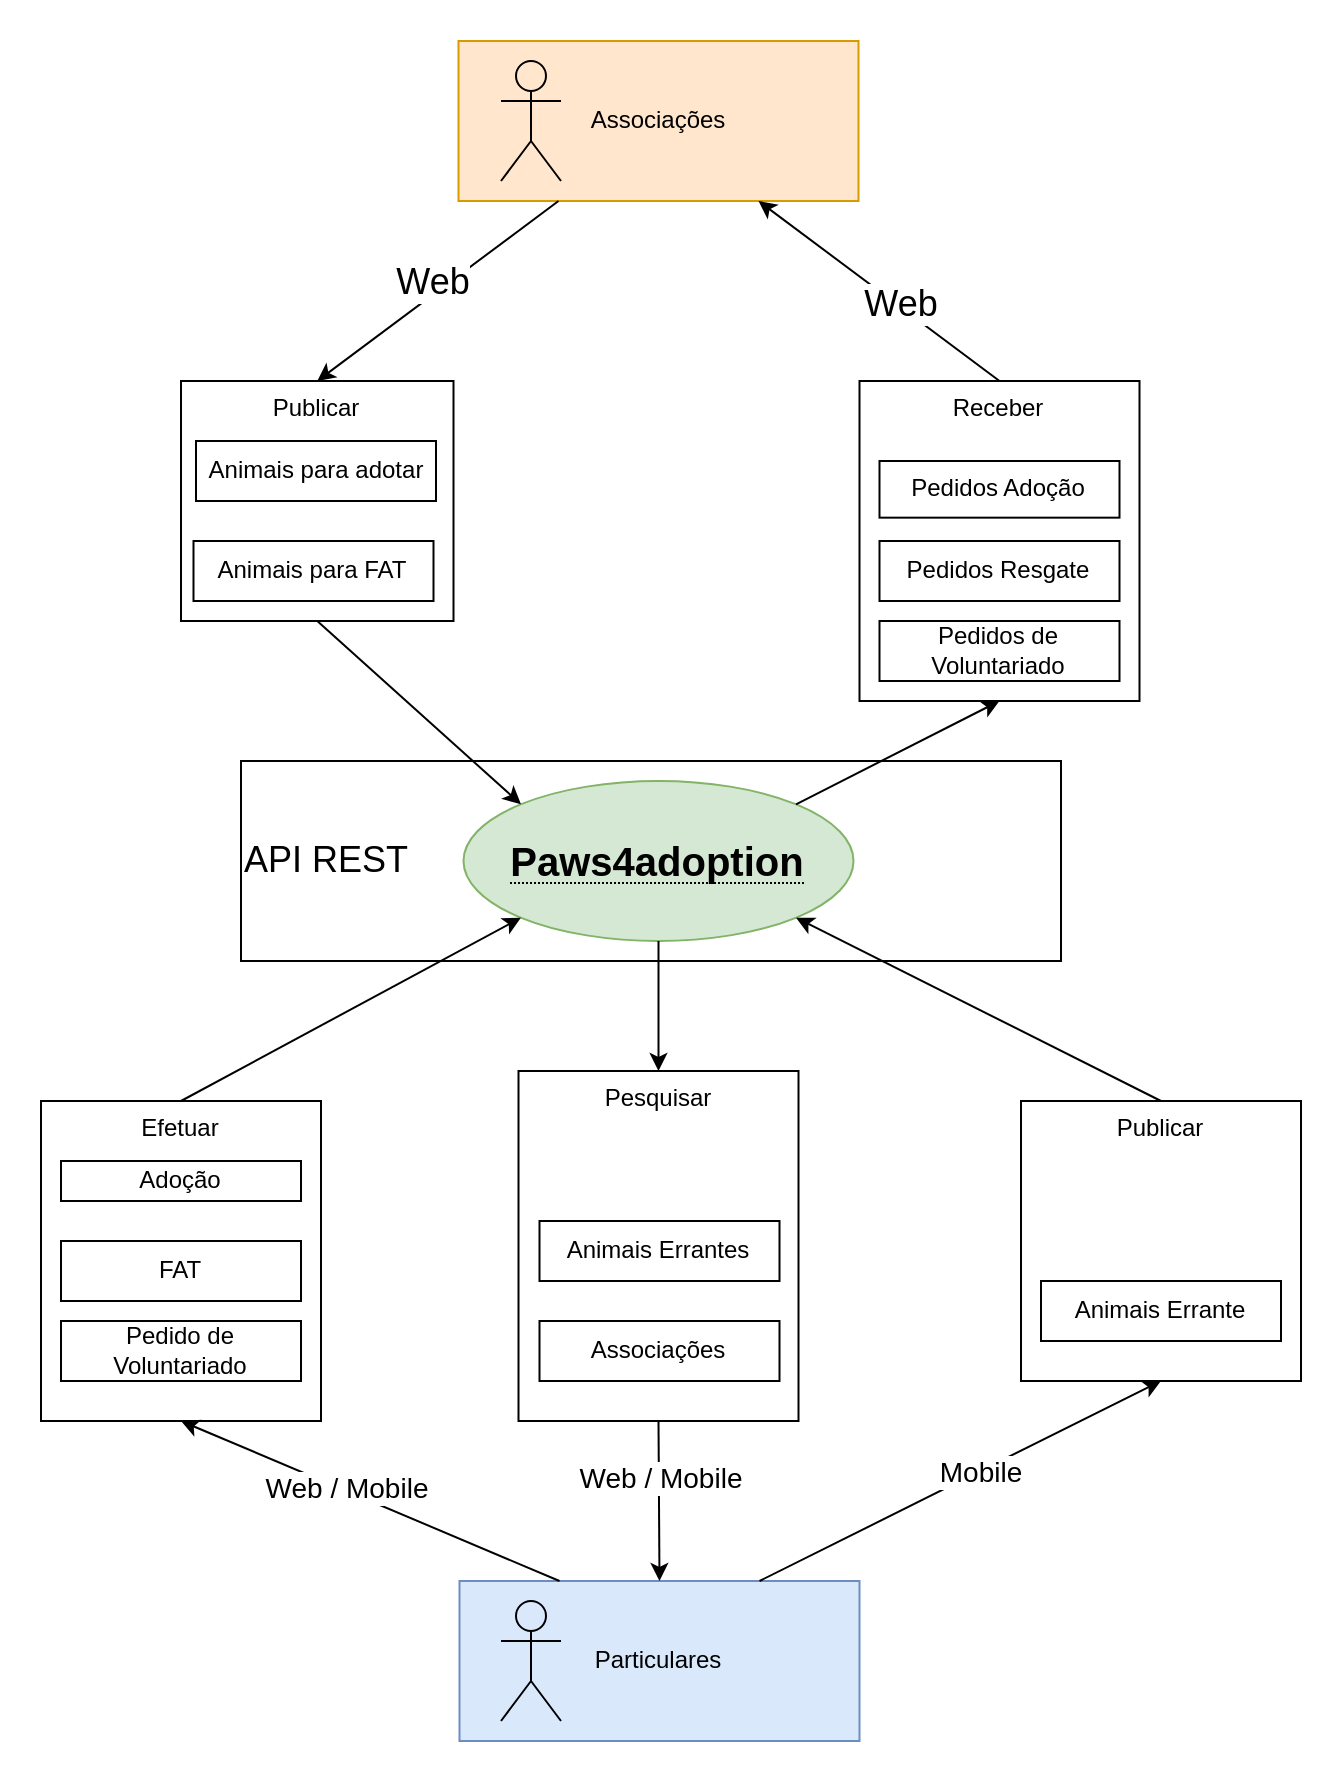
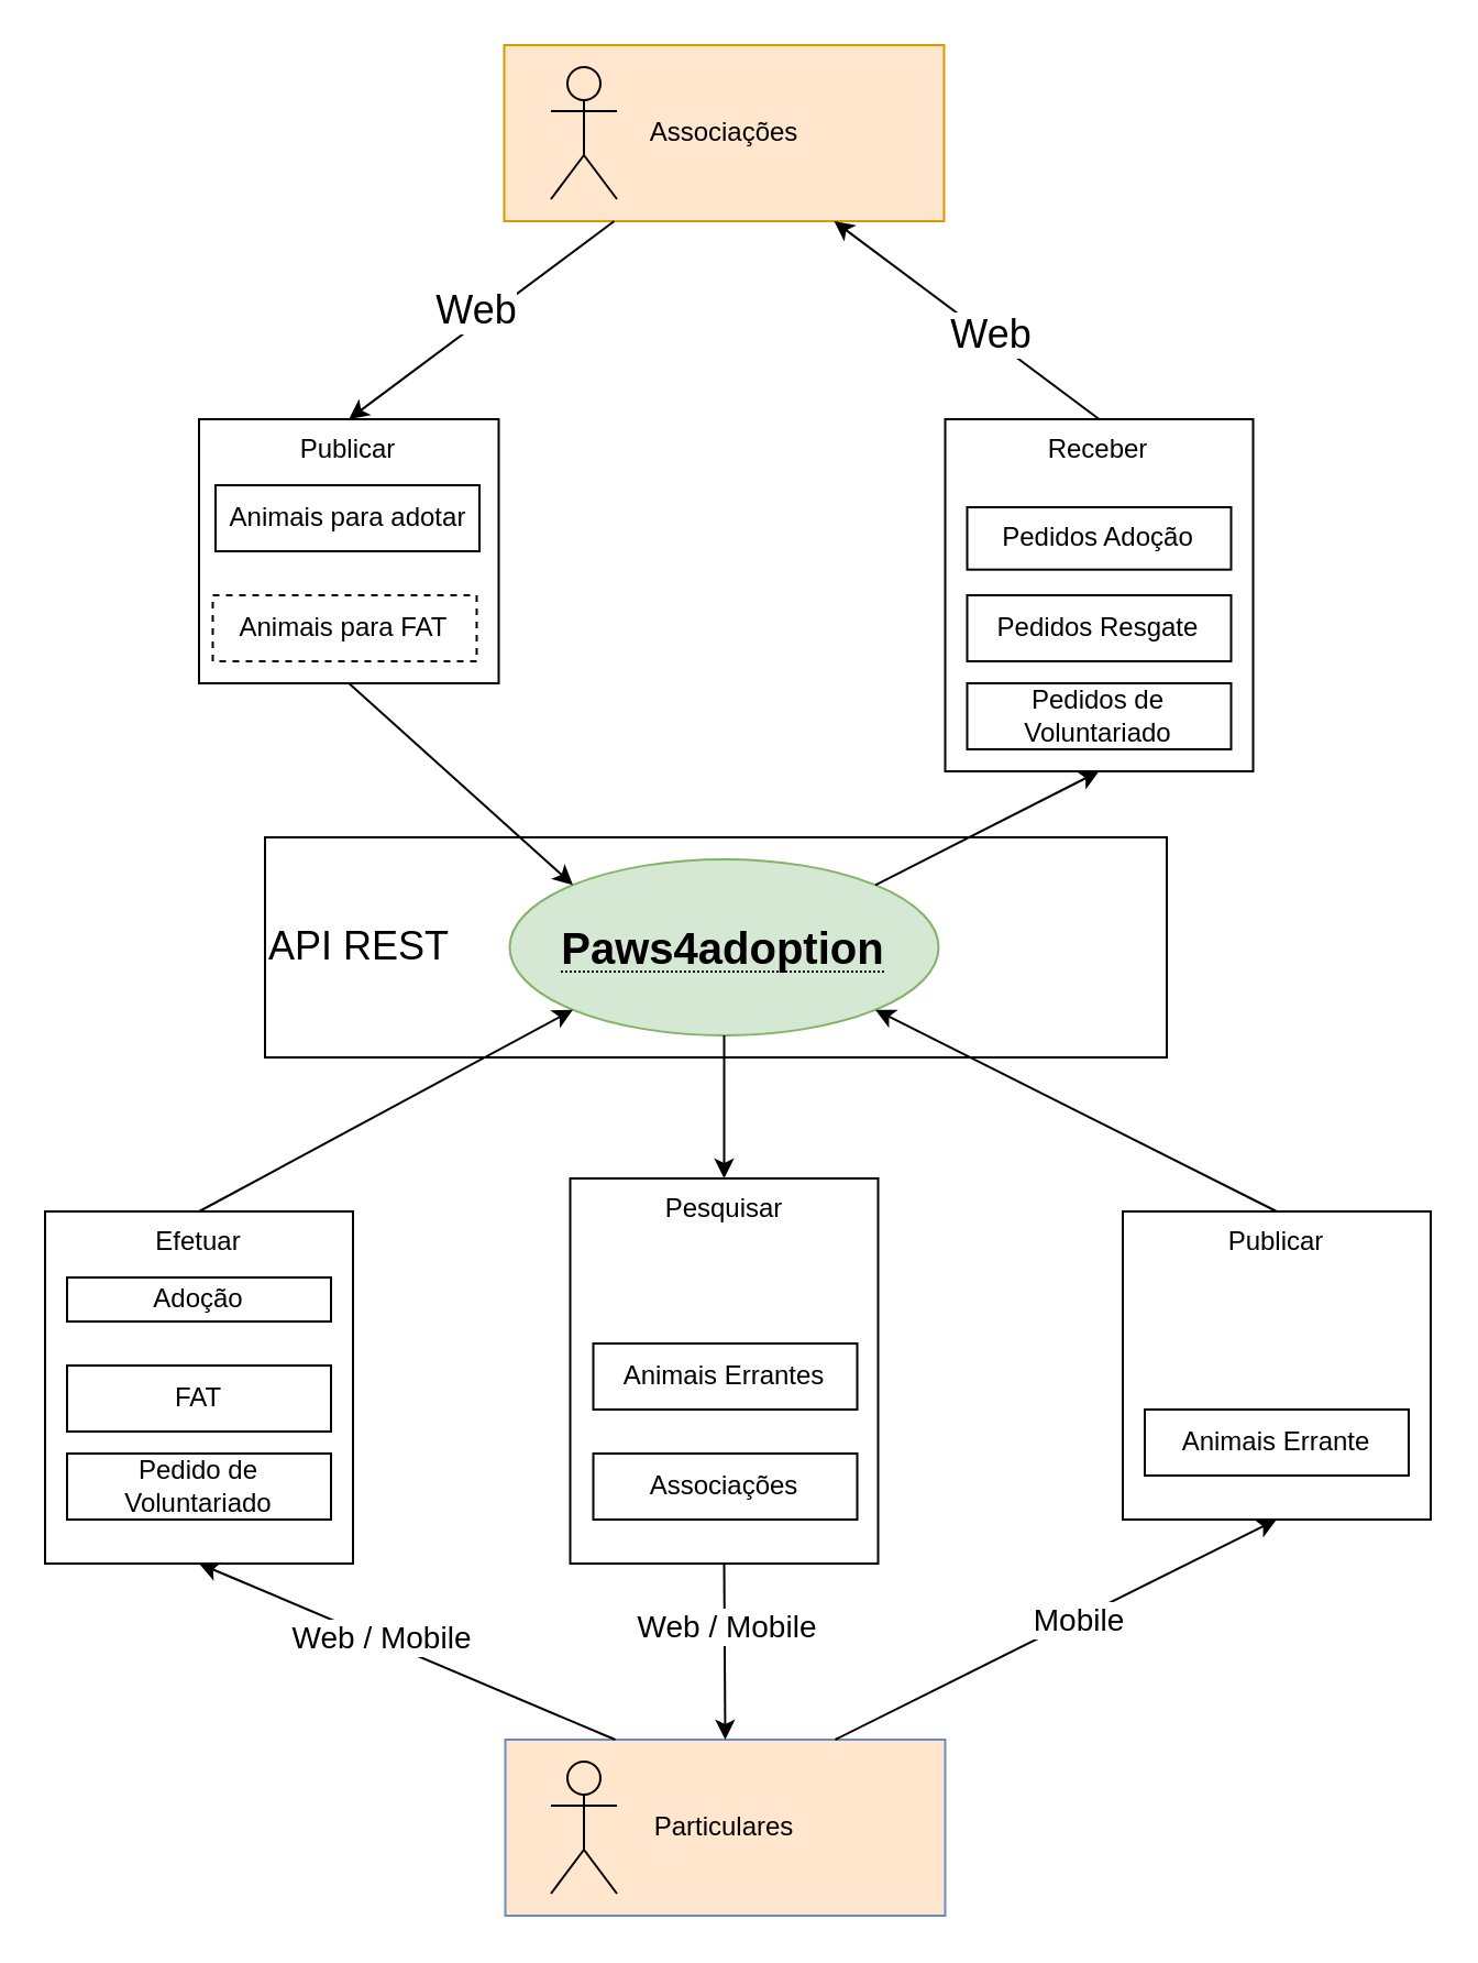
  <mxCell id="0" />
  <mxCell id="1" parent="0" />
  <mxCell id="2" value="&lt;font style=&quot;font-size: 18px&quot;&gt;API REST&lt;/font&gt;" style="rounded=0;whiteSpace=wrap;html=1;fillColor=none;align=left;labelBackgroundColor=#ffffff;" vertex="1" parent="1"><mxGeometry x="120" y="380" width="410" height="100" as="geometry" /></mxCell>
  <mxCell id="3" value="Publicar" style="rounded=0;whiteSpace=wrap;html=1;verticalAlign=top;" parent="1" vertex="1"><mxGeometry x="90" y="190" width="136.25" height="120" as="geometry" /></mxCell>
  <mxCell id="4" value="Pesquisar" style="rounded=0;whiteSpace=wrap;html=1;verticalAlign=top;" parent="1" vertex="1"><mxGeometry x="258.75" y="535" width="140" height="175" as="geometry" /></mxCell>
  <mxCell id="5" value="Publicar" style="rounded=0;whiteSpace=wrap;html=1;verticalAlign=top;" parent="1" vertex="1"><mxGeometry x="510" y="550" width="140" height="140" as="geometry" /></mxCell>
  <mxCell id="6" value="Associações" style="whiteSpace=wrap;html=1;align=center;fillColor=#ffe6cc;strokeColor=#d79b00;" parent="1" vertex="1"><mxGeometry x="228.75" y="20" width="200" height="80" as="geometry" /></mxCell>
- <mxCell id="7" value="Particulares" style="whiteSpace=wrap;html=1;align=center;fillColor=#dae8fc;strokeColor=#6c8ebf;" parent="1" vertex="1"><mxGeometry x="229.25" y="790" width="200" height="80" as="geometry" /></mxCell>
+ <mxCell id="7" value="Particulares" style="whiteSpace=wrap;html=1;align=center;fillColor=#ffe6cc;strokeColor=#6c8ebf;" parent="1" vertex="1"><mxGeometry x="229.25" y="790" width="200" height="80" as="geometry" /></mxCell>
  <mxCell id="8" value="&lt;span style=&quot;border-bottom: 1px dotted&quot;&gt;&lt;font color=&quot;#000000&quot; size=&quot;1&quot;&gt;&lt;b style=&quot;font-size: 20px&quot;&gt;Paws4adoption&lt;/b&gt;&lt;/font&gt;&lt;/span&gt;" style="ellipse;whiteSpace=wrap;html=1;align=center;fillColor=#d5e8d4;strokeColor=#82b366;" parent="1" vertex="1"><mxGeometry x="231.25" y="390" width="195" height="80" as="geometry" /></mxCell>
  <mxCell id="9" value="" style="endArrow=classic;html=1;entryX=0;entryY=0;entryDx=0;entryDy=0;exitX=0.5;exitY=1;exitDx=0;exitDy=0;" parent="1" source="3" target="8" edge="1"><mxGeometry width="50" height="50" relative="1" as="geometry"><mxPoint x="240" y="310" as="sourcePoint" /><mxPoint x="340" y="290" as="targetPoint" /></mxGeometry></mxCell>
  <mxCell id="10" value="Animais para adotar" style="rounded=0;whiteSpace=wrap;html=1;" parent="1" vertex="1"><mxGeometry x="97.5" y="220" width="120" height="30" as="geometry" /></mxCell>
  <mxCell id="11" value="" style="endArrow=classic;html=1;exitX=0.25;exitY=1;exitDx=0;exitDy=0;entryX=0.5;entryY=0;entryDx=0;entryDy=0;" parent="1" source="6" target="3" edge="1"><mxGeometry width="50" height="50" relative="1" as="geometry"><mxPoint x="330" y="150" as="sourcePoint" /><mxPoint x="330" y="290" as="targetPoint" /></mxGeometry></mxCell>
  <mxCell id="12" value="&lt;font style=&quot;font-size: 18px&quot;&gt;Web&lt;/font&gt;" style="edgeLabel;html=1;align=center;verticalAlign=middle;resizable=0;points=[];" vertex="1" connectable="0" parent="11"><mxGeometry x="0.389" y="3" relative="1" as="geometry"><mxPoint x="19.19" y="-24.7" as="offset" /></mxGeometry></mxCell>
  <mxCell id="13" value="" style="endArrow=classic;html=1;exitX=0.5;exitY=1;exitDx=0;exitDy=0;entryX=0.5;entryY=0;entryDx=0;entryDy=0;" parent="1" source="8" target="4" edge="1"><mxGeometry width="50" height="50" relative="1" as="geometry"><mxPoint x="191.25" y="490" as="sourcePoint" /><mxPoint x="220" y="510" as="targetPoint" /></mxGeometry></mxCell>
  <mxCell id="14" value="" style="endArrow=classic;html=1;exitX=0.5;exitY=1;exitDx=0;exitDy=0;entryX=0.5;entryY=0;entryDx=0;entryDy=0;" parent="1" source="4" target="7" edge="1"><mxGeometry width="50" height="50" relative="1" as="geometry"><mxPoint x="291.25" y="380" as="sourcePoint" /><mxPoint x="350" y="750" as="targetPoint" /></mxGeometry></mxCell>
  <mxCell id="15" value="&lt;font style=&quot;font-size: 14px&quot;&gt;Web / Mobile&lt;/font&gt;" style="edgeLabel;html=1;align=center;verticalAlign=middle;resizable=0;points=[];" vertex="1" connectable="0" parent="14"><mxGeometry x="-0.282" y="1" relative="1" as="geometry"><mxPoint as="offset" /></mxGeometry></mxCell>
  <mxCell id="16" value="Animais Errantes" style="rounded=0;whiteSpace=wrap;html=1;" parent="1" vertex="1"><mxGeometry x="269.25" y="610" width="120" height="30" as="geometry" /></mxCell>
  <mxCell id="17" value="Animais Errante" style="rounded=0;whiteSpace=wrap;html=1;" parent="1" vertex="1"><mxGeometry x="520" y="640" width="120" height="30" as="geometry" /></mxCell>
- <mxCell id="18" value="Animais para FAT" style="rounded=0;whiteSpace=wrap;html=1;" parent="1" vertex="1"><mxGeometry x="96.25" y="270" width="120" height="30" as="geometry" /></mxCell>
+ <mxCell id="18" value="Animais para FAT" style="rounded=0;whiteSpace=wrap;html=1;dashed=1;" parent="1" vertex="1"><mxGeometry x="96.25" y="270" width="120" height="30" as="geometry" /></mxCell>
  <mxCell id="19" value="" style="endArrow=classic;html=1;exitX=0.75;exitY=0;exitDx=0;exitDy=0;entryX=0.5;entryY=1;entryDx=0;entryDy=0;" parent="1" source="7" target="5" edge="1"><mxGeometry width="50" height="50" relative="1" as="geometry"><mxPoint x="286.25" y="800" as="sourcePoint" /><mxPoint x="217.5" y="700" as="targetPoint" /></mxGeometry></mxCell>
  <mxCell id="20" value="&lt;font style=&quot;font-size: 14px&quot;&gt;Mobile&lt;/font&gt;" style="edgeLabel;html=1;align=center;verticalAlign=middle;resizable=0;points=[];" vertex="1" connectable="0" parent="19"><mxGeometry x="0.094" relative="1" as="geometry"><mxPoint as="offset" /></mxGeometry></mxCell>
  <mxCell id="21" value="" style="endArrow=classic;html=1;exitX=0.5;exitY=0;exitDx=0;exitDy=0;entryX=1;entryY=1;entryDx=0;entryDy=0;" parent="1" source="5" target="8" edge="1"><mxGeometry width="50" height="50" relative="1" as="geometry"><mxPoint x="386.25" y="800" as="sourcePoint" /><mxPoint x="460" y="700" as="targetPoint" /></mxGeometry></mxCell>
  <mxCell id="22" value="" style="endArrow=classic;html=1;entryX=0.5;entryY=1;entryDx=0;entryDy=0;exitX=1;exitY=0;exitDx=0;exitDy=0;" parent="1" source="8" target="32" edge="1"><mxGeometry width="50" height="50" relative="1" as="geometry"><mxPoint x="217.5" y="320" as="sourcePoint" /><mxPoint x="270.104" y="411.595" as="targetPoint" /></mxGeometry></mxCell>
  <mxCell id="23" value="" style="endArrow=classic;html=1;entryX=0.75;entryY=1;entryDx=0;entryDy=0;exitX=0.5;exitY=0;exitDx=0;exitDy=0;" parent="1" source="32" target="6" edge="1"><mxGeometry width="50" height="50" relative="1" as="geometry"><mxPoint x="227.5" y="330" as="sourcePoint" /><mxPoint x="280.104" y="421.595" as="targetPoint" /></mxGeometry></mxCell>
  <mxCell id="24" value="&lt;font style=&quot;font-size: 18px&quot;&gt;Web&lt;/font&gt;" style="edgeLabel;html=1;align=center;verticalAlign=middle;resizable=0;points=[];" vertex="1" connectable="0" parent="23"><mxGeometry x="-0.168" y="-1" relative="1" as="geometry"><mxPoint as="offset" /></mxGeometry></mxCell>
  <mxCell id="25" value="Efetuar" style="rounded=0;whiteSpace=wrap;html=1;verticalAlign=top;" parent="1" vertex="1"><mxGeometry x="20" y="550" width="140" height="160" as="geometry" /></mxCell>
  <mxCell id="26" value="Adoção" style="rounded=0;whiteSpace=wrap;html=1;" parent="1" vertex="1"><mxGeometry x="30" y="580" width="120" height="20" as="geometry" /></mxCell>
  <mxCell id="27" value="FAT" style="rounded=0;whiteSpace=wrap;html=1;" parent="1" vertex="1"><mxGeometry x="30" y="620" width="120" height="30" as="geometry" /></mxCell>
  <mxCell id="28" value="" style="endArrow=classic;html=1;exitX=0.25;exitY=0;exitDx=0;exitDy=0;entryX=0.5;entryY=1;entryDx=0;entryDy=0;" parent="1" source="7" target="25" edge="1"><mxGeometry width="50" height="50" relative="1" as="geometry"><mxPoint x="389.25" y="800" as="sourcePoint" /><mxPoint x="590" y="700" as="targetPoint" /></mxGeometry></mxCell>
  <mxCell id="29" value="&lt;font style=&quot;font-size: 14px&quot;&gt;Web / Mobile&lt;/font&gt;" style="edgeLabel;html=1;align=center;verticalAlign=middle;resizable=0;points=[];fontSize=14;" vertex="1" connectable="0" parent="28"><mxGeometry x="0.131" y="-1" relative="1" as="geometry"><mxPoint as="offset" /></mxGeometry></mxCell>
  <mxCell id="30" value="" style="endArrow=classic;html=1;exitX=0.5;exitY=0;exitDx=0;exitDy=0;entryX=0;entryY=1;entryDx=0;entryDy=0;" parent="1" source="25" target="8" edge="1"><mxGeometry width="50" height="50" relative="1" as="geometry"><mxPoint x="289.25" y="800" as="sourcePoint" /><mxPoint x="100" y="700" as="targetPoint" /></mxGeometry></mxCell>
  <mxCell id="31" value="" style="group" parent="1" vertex="1" connectable="0"><mxGeometry x="429.25" y="190" width="140" height="160" as="geometry" /></mxCell>
  <mxCell id="32" value="Receber" style="rounded=0;whiteSpace=wrap;html=1;verticalAlign=top;" parent="31" vertex="1"><mxGeometry width="140" height="160" as="geometry" /></mxCell>
  <mxCell id="33" value="Pedidos Adoção" style="rounded=0;whiteSpace=wrap;html=1;" parent="31" vertex="1"><mxGeometry x="10" y="40" width="120" height="28.33" as="geometry" /></mxCell>
  <mxCell id="34" value="Pedidos Resgate" style="rounded=0;whiteSpace=wrap;html=1;" parent="31" vertex="1"><mxGeometry x="10" y="80" width="120" height="30" as="geometry" /></mxCell>
  <mxCell id="35" value="Pedidos de Voluntariado" style="rounded=0;whiteSpace=wrap;html=1;" vertex="1" parent="31"><mxGeometry x="10" y="120" width="120" height="30" as="geometry" /></mxCell>
  <mxCell id="36" value="Associações" style="rounded=0;whiteSpace=wrap;html=1;" vertex="1" parent="1"><mxGeometry x="269.25" y="660" width="120" height="30" as="geometry" /></mxCell>
  <mxCell id="37" value="" style="shape=umlActor;verticalLabelPosition=bottom;verticalAlign=top;html=1;outlineConnect=0;fillColor=none;fontSize=14;" vertex="1" parent="1"><mxGeometry x="250" y="800" width="30" height="60" as="geometry" /></mxCell>
  <mxCell id="38" value="" style="shape=umlActor;verticalLabelPosition=bottom;verticalAlign=top;html=1;outlineConnect=0;fillColor=none;fontSize=14;" vertex="1" parent="1"><mxGeometry x="250" y="30" width="30" height="60" as="geometry" /></mxCell>
  <mxCell id="39" value="Pedido de Voluntariado" style="rounded=0;whiteSpace=wrap;html=1;" vertex="1" parent="1"><mxGeometry x="30" y="660" width="120" height="30" as="geometry" /></mxCell>
